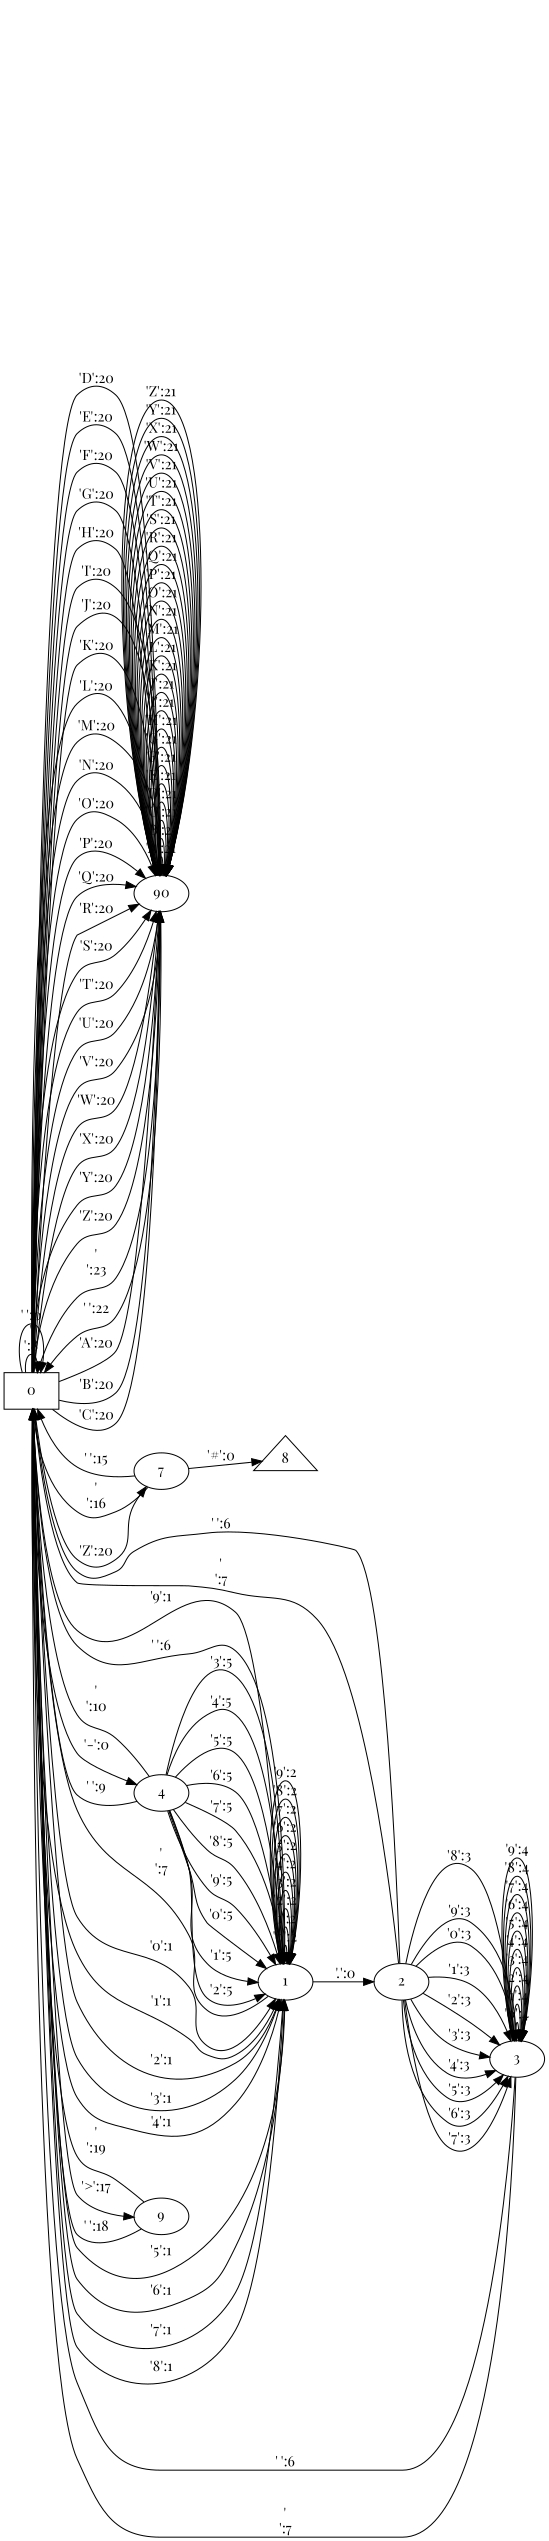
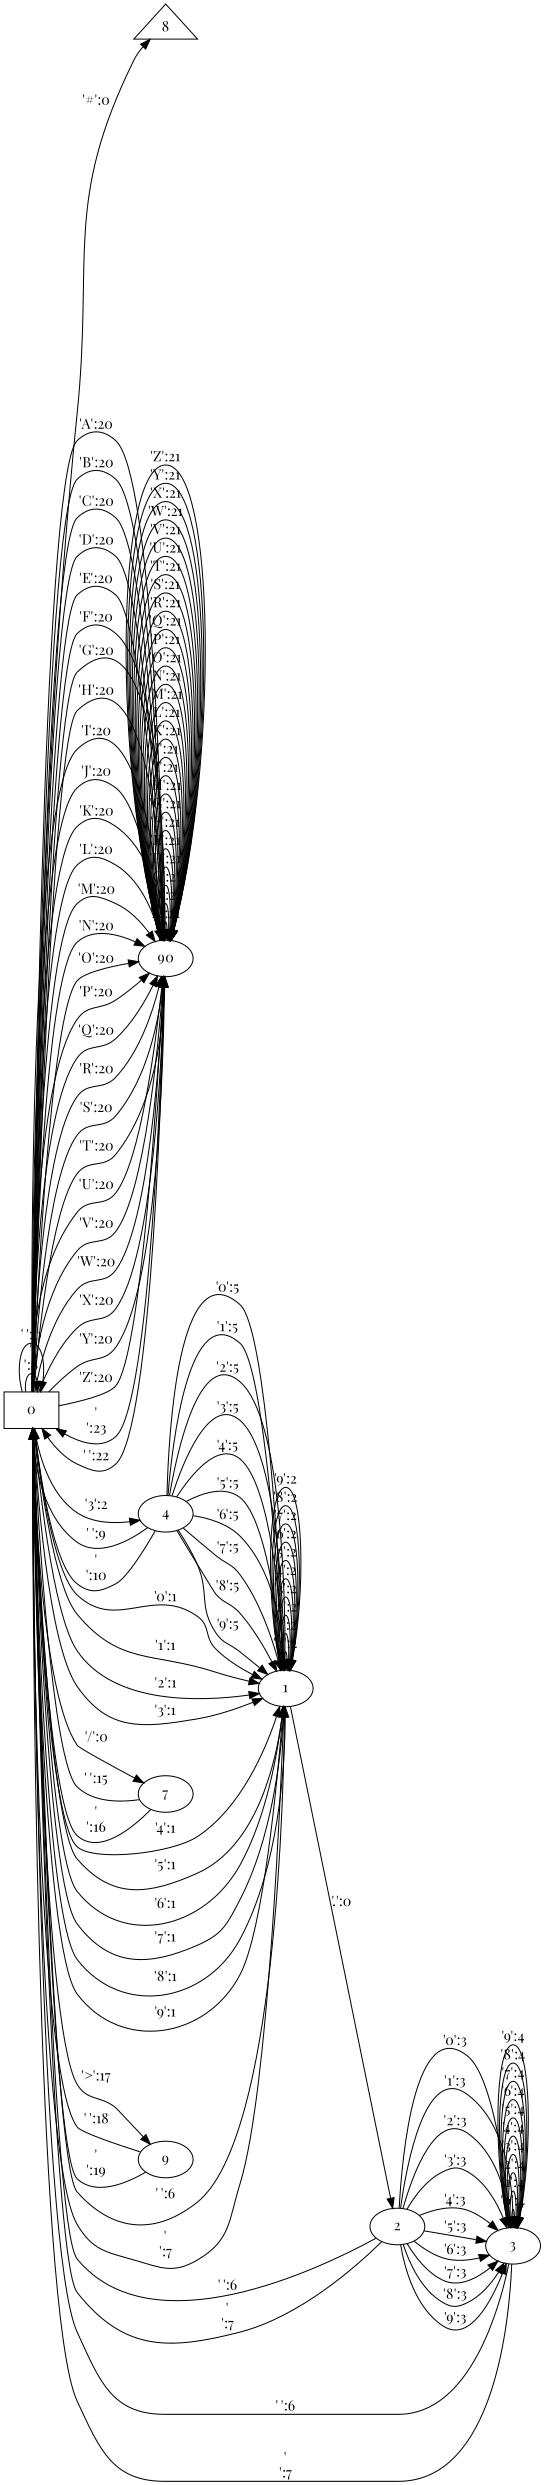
  digraph {
    fontname="Playfair Display"
    rankdir=LR
    shape=circle
    node [fontname="Playfair Display"]
    edge [fontname="Playfair Display"]
    0 [shape=box]
    8 [shape=triangle]
    n3 [label=90]
    4
    7
    1
    9
    2
    3
    0 -> 0 [label="'\n':8"]
    0 -> 0 [label="' ':0"]
-   7 -> 8 [label="'#':0"]
+   0 -> 8 [label="'#':0"]
    0 -> n3 [label="'A':20"]
    0 -> n3 [label="'B':20"]
    0 -> n3 [label="'C':20"]
    0 -> n3 [label="'D':20"]
    0 -> n3 [label="'E':20"]
    0 -> n3 [label="'F':20"]
    0 -> n3 [label="'G':20"]
    0 -> n3 [label="'H':20"]
    0 -> n3 [label="'I':20"]
    0 -> n3 [label="'J':20"]
    0 -> n3 [label="'K':20"]
    0 -> n3 [label="'L':20"]
    0 -> n3 [label="'M':20"]
    0 -> n3 [label="'N':20"]
    0 -> n3 [label="'O':20"]
    0 -> n3 [label="'P':20"]
    0 -> n3 [label="'Q':20"]
    0 -> n3 [label="'R':20"]
    0 -> n3 [label="'S':20"]
    0 -> n3 [label="'T':20"]
    0 -> n3 [label="'U':20"]
    0 -> n3 [label="'V':20"]
    0 -> n3 [label="'W':20"]
    0 -> n3 [label="'X':20"]
    0 -> n3 [label="'Y':20"]
    0 -> n3 [label="'Z':20"]
-   0 -> 4 [label="'-':0"]
-   0 -> 7 [label="'Z':20"]
+   0 -> 4 [label="'3':2"]
+   0 -> 7 [label="'/':0"]
    0 -> 1 [label="'0':1"]
    0 -> 1 [label="'1':1"]
    0 -> 1 [label="'2':1"]
    0 -> 1 [label="'3':1"]
    0 -> 1 [label="'4':1"]
    0 -> 1 [label="'5':1"]
    0 -> 1 [label="'6':1"]
    0 -> 1 [label="'7':1"]
    0 -> 1 [label="'8':1"]
    0 -> 1 [label="'9':1"]
    0 -> 9 [label="'>':17"]
    n3 -> 0 [label="'\n':23"]
    n3 -> 0 [label="' ':22"]
    n3 -> n3 [label="'A':21"]
    n3 -> n3 [label="'B':21"]
    n3 -> n3 [label="'C':21"]
    n3 -> n3 [label="'D':21"]
    n3 -> n3 [label="'E':21"]
    n3 -> n3 [label="'F':21"]
    n3 -> n3 [label="'G':21"]
    n3 -> n3 [label="'H':21"]
    n3 -> n3 [label="'I':21"]
    n3 -> n3 [label="'J':21"]
    n3 -> n3 [label="'K':21"]
    n3 -> n3 [label="'L':21"]
    n3 -> n3 [label="'M':21"]
    n3 -> n3 [label="'N':21"]
    n3 -> n3 [label="'O':21"]
    n3 -> n3 [label="'P':21"]
    n3 -> n3 [label="'Q':21"]
    n3 -> n3 [label="'R':21"]
    n3 -> n3 [label="'S':21"]
    n3 -> n3 [label="'T':21"]
    n3 -> n3 [label="'U':21"]
    n3 -> n3 [label="'V':21"]
    n3 -> n3 [label="'W':21"]
    n3 -> n3 [label="'X':21"]
    n3 -> n3 [label="'Y':21"]
    n3 -> n3 [label="'Z':21"]
    4 -> 0 [label="' ':9"]
    4 -> 0 [label="'\n':10"]
    4 -> 1 [label="'0':5"]
    4 -> 1 [label="'1':5"]
    4 -> 1 [label="'2':5"]
    4 -> 1 [label="'3':5"]
    4 -> 1 [label="'4':5"]
    4 -> 1 [label="'5':5"]
    4 -> 1 [label="'6':5"]
    4 -> 1 [label="'7':5"]
    4 -> 1 [label="'8':5"]
    4 -> 1 [label="'9':5"]
    7 -> 0 [label="' ':15"]
    7 -> 0 [label="'\n':16"]
    1 -> 0 [label="' ':6"]
    1 -> 0 [label="'\n':7"]
    1 -> 1 [label="'0':2"]
    1 -> 1 [label="'1':2"]
    1 -> 1 [label="'2':2"]
    1 -> 1 [label="'3':2"]
    1 -> 1 [label="'4':2"]
    1 -> 1 [label="'5':2"]
    1 -> 1 [label="'6':2"]
    1 -> 1 [label="'7':2"]
    1 -> 1 [label="'8':2"]
    1 -> 1 [label="'9':2"]
    1 -> 2 [label="'.':0"]
    9 -> 0 [label="' ':18"]
    9 -> 0 [label="'\n':19"]
    2 -> 0 [label="' ':6"]
    2 -> 0 [label="'\n':7"]
    2 -> 3 [label="'0':3"]
    2 -> 3 [label="'1':3"]
    2 -> 3 [label="'2':3"]
    2 -> 3 [label="'3':3"]
    2 -> 3 [label="'4':3"]
    2 -> 3 [label="'5':3"]
    2 -> 3 [label="'6':3"]
    2 -> 3 [label="'7':3"]
    2 -> 3 [label="'8':3"]
    2 -> 3 [label="'9':3"]
    3 -> 0 [label="' ':6"]
    3 -> 0 [label="'\n':7"]
    3 -> 3 [label="'0':4"]
    3 -> 3 [label="'1':4"]
    3 -> 3 [label="'2':4"]
    3 -> 3 [label="'3':4"]
    3 -> 3 [label="'4':4"]
    3 -> 3 [label="'5':4"]
    3 -> 3 [label="'6':4"]
    3 -> 3 [label="'7':4"]
    3 -> 3 [label="'8':4"]
    3 -> 3 [label="'9':4"]
  }
